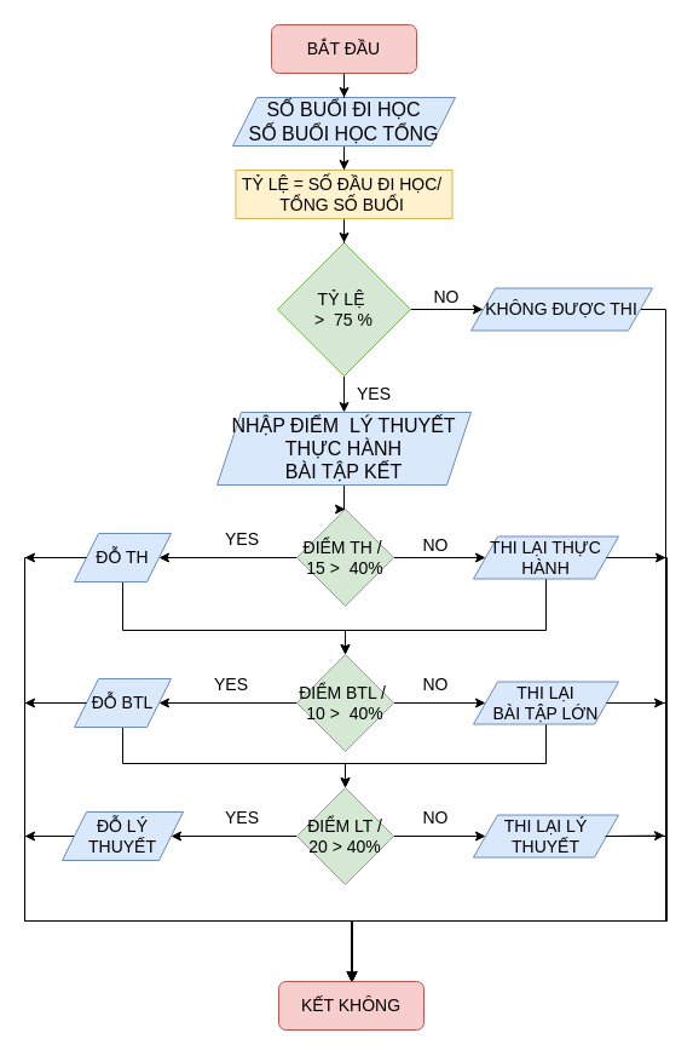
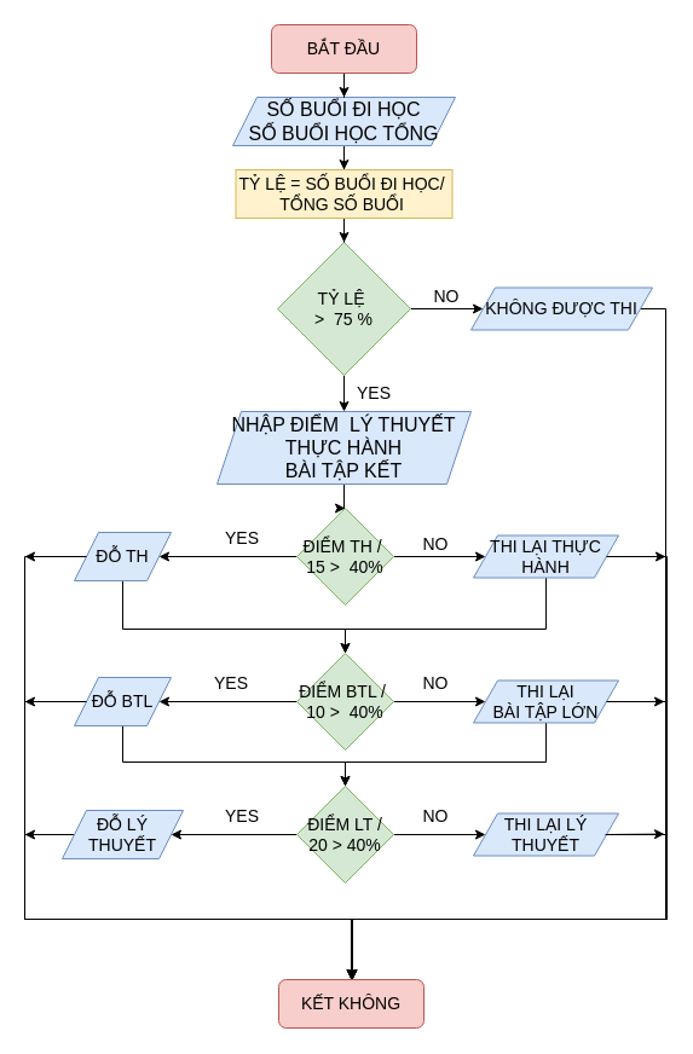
  <mxCell id="0" />
  <mxCell id="1" parent="0" />
  <mxCell id="2" value="" style="edgeStyle=orthogonalEdgeStyle;rounded=0;orthogonalLoop=1;jettySize=auto;html=1;fontSize=14;" edge="1" parent="1" source="3" target="40"><mxGeometry relative="1" as="geometry" /></mxCell>
  <mxCell id="3" value="&lt;font size=&quot;3&quot;&gt;SỐ BUỔI ĐI HỌC&lt;br&gt;SỐ BUỔI HỌC TỔNG&lt;br&gt;&lt;/font&gt;" style="shape=parallelogram;perimeter=parallelogramPerimeter;whiteSpace=wrap;html=1;fixedSize=1;fillColor=#dae8fc;strokeColor=#6c8ebf;" vertex="1" parent="1"><mxGeometry x="192" y="80" width="184" height="40" as="geometry" /></mxCell>
  <mxCell id="4" value="" style="edgeStyle=orthogonalEdgeStyle;rounded=0;orthogonalLoop=1;jettySize=auto;html=1;fontSize=14;" edge="1" parent="1" source="6" target="8"><mxGeometry relative="1" as="geometry" /></mxCell>
  <mxCell id="5" value="" style="edgeStyle=orthogonalEdgeStyle;rounded=0;orthogonalLoop=1;jettySize=auto;html=1;fontSize=14;" edge="1" parent="1" source="6" target="10"><mxGeometry relative="1" as="geometry" /></mxCell>
  <mxCell id="6" value="TỶ LỆ&amp;nbsp;&lt;br&gt;&amp;gt;&amp;nbsp; 75 %" style="rhombus;whiteSpace=wrap;html=1;fontSize=14;direction=south;fillColor=#d5e8d4;strokeColor=#82b366;" vertex="1" parent="1"><mxGeometry x="229" y="200" width="110" height="110" as="geometry" /></mxCell>
  <mxCell id="7" style="edgeStyle=orthogonalEdgeStyle;rounded=0;orthogonalLoop=1;jettySize=auto;html=1;fontSize=14;entryX=0.5;entryY=0;entryDx=0;entryDy=0;" edge="1" parent="1" source="8" target="19"><mxGeometry relative="1" as="geometry"><mxPoint x="290" y="951" as="targetPoint" /><Array as="points"><mxPoint x="550" y="255" /><mxPoint x="550" y="760" /><mxPoint x="290" y="760" /></Array></mxGeometry></mxCell>
  <mxCell id="8" value="KHÔNG ĐƯỢC THI" style="shape=parallelogram;perimeter=parallelogramPerimeter;whiteSpace=wrap;html=1;fixedSize=1;fontSize=14;fillColor=#dae8fc;strokeColor=#6c8ebf;" vertex="1" parent="1"><mxGeometry x="389" y="237.5" width="150" height="35" as="geometry" /></mxCell>
  <mxCell id="9" value="" style="edgeStyle=orthogonalEdgeStyle;rounded=0;orthogonalLoop=1;jettySize=auto;html=1;fontSize=14;" edge="1" parent="1" source="10" target="13"><mxGeometry relative="1" as="geometry" /></mxCell>
  <mxCell id="10" value="&lt;font size=&quot;3&quot;&gt;NHẬP ĐIỂM&amp;nbsp; LÝ THUYẾT&lt;br&gt;THỰC HÀNH&lt;br&gt;BÀI TẬP KẾT&lt;br&gt;&lt;/font&gt;" style="shape=parallelogram;perimeter=parallelogramPerimeter;whiteSpace=wrap;html=1;fixedSize=1;fillColor=#dae8fc;strokeColor=#6c8ebf;" vertex="1" parent="1"><mxGeometry x="179" y="340" width="210" height="60" as="geometry" /></mxCell>
  <mxCell id="11" value="" style="edgeStyle=orthogonalEdgeStyle;rounded=0;orthogonalLoop=1;jettySize=auto;html=1;fontSize=14;" edge="1" parent="1" source="13" target="24"><mxGeometry relative="1" as="geometry" /></mxCell>
  <mxCell id="12" value="" style="edgeStyle=orthogonalEdgeStyle;rounded=0;orthogonalLoop=1;jettySize=auto;html=1;fontSize=14;" edge="1" parent="1" source="13" target="32"><mxGeometry relative="1" as="geometry" /></mxCell>
  <mxCell id="13" value="ĐIỂM TH /&amp;nbsp; 15 &amp;gt;&amp;nbsp; 40%" style="rhombus;whiteSpace=wrap;html=1;fontSize=14;fillColor=#d5e8d4;strokeColor=#82b366;" vertex="1" parent="1"><mxGeometry x="245" y="420" width="80" height="80" as="geometry" /></mxCell>
  <mxCell id="14" value="" style="edgeStyle=orthogonalEdgeStyle;rounded=0;orthogonalLoop=1;jettySize=auto;html=1;fontSize=14;" edge="1" parent="1" source="16" target="21"><mxGeometry relative="1" as="geometry" /></mxCell>
  <mxCell id="15" value="" style="edgeStyle=orthogonalEdgeStyle;rounded=0;orthogonalLoop=1;jettySize=auto;html=1;fontSize=14;" edge="1" parent="1" source="16" target="29"><mxGeometry relative="1" as="geometry" /></mxCell>
  <mxCell id="16" value="ĐIỂM LT / 20 &amp;gt; 40%" style="rhombus;whiteSpace=wrap;html=1;fontSize=14;fillColor=#d5e8d4;strokeColor=#82b366;" vertex="1" parent="1"><mxGeometry x="245" y="650" width="80" height="80" as="geometry" /></mxCell>
  <mxCell id="17" value="" style="edgeStyle=orthogonalEdgeStyle;rounded=0;orthogonalLoop=1;jettySize=auto;html=1;fontSize=14;entryX=0.5;entryY=0;entryDx=0;entryDy=0;" edge="1" parent="1" source="18" target="3"><mxGeometry relative="1" as="geometry" /></mxCell>
  <mxCell id="18" value="BẮT ĐẦU" style="rounded=1;whiteSpace=wrap;html=1;fontSize=14;fillColor=#f8cecc;strokeColor=#b85450;" vertex="1" parent="1"><mxGeometry x="224" width="120" height="40" as="geometry" y="20" /></mxCell>
  <mxCell id="19" value="KẾT KHÔNG" style="rounded=1;whiteSpace=wrap;html=1;fontSize=14;fillColor=#f8cecc;strokeColor=#b85450;" vertex="1" parent="1"><mxGeometry x="230" y="810" width="120" height="40" as="geometry" /></mxCell>
  <mxCell id="20" style="edgeStyle=orthogonalEdgeStyle;rounded=0;orthogonalLoop=1;jettySize=auto;html=1;fontSize=14;" edge="1" parent="1" source="21"><mxGeometry relative="1" as="geometry"><mxPoint x="291" y="810" as="targetPoint" /><Array as="points"><mxPoint x="551" y="690" /><mxPoint x="551" y="760" /><mxPoint x="291" y="760" /></Array></mxGeometry></mxCell>
  <mxCell id="21" value="THI LẠI LÝ THUYẾT" style="shape=parallelogram;perimeter=parallelogramPerimeter;whiteSpace=wrap;html=1;fixedSize=1;fontSize=14;fillColor=#dae8fc;strokeColor=#6c8ebf;" vertex="1" parent="1"><mxGeometry x="391" y="672.5" width="120" height="35" as="geometry" /></mxCell>
  <mxCell id="22" style="edgeStyle=orthogonalEdgeStyle;rounded=0;orthogonalLoop=1;jettySize=auto;html=1;fontSize=14;" edge="1" parent="1" source="24"><mxGeometry relative="1" as="geometry"><mxPoint x="291" y="810" as="targetPoint" /><Array as="points"><mxPoint x="551" y="460" /><mxPoint x="551" y="760" /><mxPoint x="291" y="760" /></Array></mxGeometry></mxCell>
  <mxCell id="23" style="edgeStyle=orthogonalEdgeStyle;rounded=0;orthogonalLoop=1;jettySize=auto;html=1;entryX=0.5;entryY=0;entryDx=0;entryDy=0;fontSize=14;" edge="1" parent="1" source="24" target="46"><mxGeometry relative="1" as="geometry"><Array as="points"><mxPoint x="451" y="520" /><mxPoint x="285" y="520" /></Array></mxGeometry></mxCell>
  <mxCell id="24" value="THI LẠI THỰC HÀNH" style="shape=parallelogram;perimeter=parallelogramPerimeter;whiteSpace=wrap;html=1;fixedSize=1;fontSize=14;fillColor=#dae8fc;strokeColor=#6c8ebf;" vertex="1" parent="1"><mxGeometry x="391" y="442.5" width="120" height="35" as="geometry" /></mxCell>
  <mxCell id="25" style="edgeStyle=orthogonalEdgeStyle;rounded=0;orthogonalLoop=1;jettySize=auto;html=1;fontSize=14;entryX=0.506;entryY=-0.003;entryDx=0;entryDy=0;entryPerimeter=0;" edge="1" parent="1" source="27" target="19"><mxGeometry relative="1" as="geometry"><mxPoint x="291" y="800" as="targetPoint" /><Array as="points"><mxPoint x="20" y="580" /><mxPoint x="20" y="760" /><mxPoint x="291" y="760" /></Array></mxGeometry></mxCell>
  <mxCell id="26" style="edgeStyle=orthogonalEdgeStyle;rounded=0;orthogonalLoop=1;jettySize=auto;html=1;entryX=0.5;entryY=0;entryDx=0;entryDy=0;fontSize=14;" edge="1" parent="1" source="27" target="16"><mxGeometry relative="1" as="geometry"><Array as="points"><mxPoint x="101" y="630" /><mxPoint x="285" y="630" /></Array></mxGeometry></mxCell>
  <mxCell id="27" value="ĐỖ BTL" style="shape=parallelogram;perimeter=parallelogramPerimeter;whiteSpace=wrap;html=1;fixedSize=1;fontSize=14;fillColor=#dae8fc;strokeColor=#6c8ebf;" vertex="1" parent="1"><mxGeometry x="61" y="560" width="80" height="40" as="geometry" /></mxCell>
  <mxCell id="28" style="edgeStyle=orthogonalEdgeStyle;rounded=0;orthogonalLoop=1;jettySize=auto;html=1;fontSize=14;entryX=0.5;entryY=0;entryDx=0;entryDy=0;" edge="1" parent="1" source="29" target="19"><mxGeometry relative="1" as="geometry"><mxPoint x="310" y="800" as="targetPoint" /><Array as="points"><mxPoint x="20" y="690" /><mxPoint x="20" y="760" /><mxPoint x="291" y="760" /><mxPoint x="291" y="800" /><mxPoint x="290" y="800" /></Array></mxGeometry></mxCell>
  <mxCell id="29" value="ĐỖ LÝ THUYẾT" style="shape=parallelogram;perimeter=parallelogramPerimeter;whiteSpace=wrap;html=1;fixedSize=1;fontSize=14;fillColor=#dae8fc;strokeColor=#6c8ebf;" vertex="1" parent="1"><mxGeometry x="51" y="670" width="100" height="40" as="geometry" /></mxCell>
  <mxCell id="30" style="edgeStyle=orthogonalEdgeStyle;rounded=0;orthogonalLoop=1;jettySize=auto;html=1;fontSize=14;" edge="1" parent="1" source="32"><mxGeometry relative="1" as="geometry"><mxPoint x="291" y="810" as="targetPoint" /><Array as="points"><mxPoint x="20" y="460" /><mxPoint x="20" y="760" /><mxPoint x="291" y="760" /></Array></mxGeometry></mxCell>
  <mxCell id="31" style="edgeStyle=orthogonalEdgeStyle;rounded=0;orthogonalLoop=1;jettySize=auto;html=1;fontSize=14;" edge="1" parent="1" source="32" target="46"><mxGeometry relative="1" as="geometry"><Array as="points"><mxPoint x="101" y="520" /><mxPoint x="285" y="520" /></Array></mxGeometry></mxCell>
  <mxCell id="32" value="ĐỖ TH" style="shape=parallelogram;perimeter=parallelogramPerimeter;whiteSpace=wrap;html=1;fixedSize=1;fontSize=14;fillColor=#dae8fc;strokeColor=#6c8ebf;" vertex="1" parent="1"><mxGeometry x="61" y="440" width="80" height="40" as="geometry" /></mxCell>
  <mxCell id="33" value="NO" style="text;html=1;strokeColor=none;fillColor=none;align=center;verticalAlign=middle;whiteSpace=wrap;rounded=0;fontSize=14;" vertex="1" parent="1"><mxGeometry x="339" y="230" width="60" height="30" as="geometry" /></mxCell>
  <mxCell id="34" value="YES" style="text;html=1;strokeColor=none;fillColor=none;align=center;verticalAlign=middle;whiteSpace=wrap;rounded=0;fontSize=14;" vertex="1" parent="1"><mxGeometry x="279" y="310" width="60" height="30" as="geometry" /></mxCell>
  <mxCell id="35" value="NO" style="text;html=1;strokeColor=none;fillColor=none;align=center;verticalAlign=middle;whiteSpace=wrap;rounded=0;fontSize=14;" vertex="1" parent="1"><mxGeometry x="330" y="550" width="60" height="30" as="geometry" /></mxCell>
  <mxCell id="36" value="NO" style="text;html=1;strokeColor=none;fillColor=none;align=center;verticalAlign=middle;whiteSpace=wrap;rounded=0;fontSize=14;" vertex="1" parent="1"><mxGeometry x="330" y="435" width="60" height="30" as="geometry" /></mxCell>
  <mxCell id="37" value="YES" style="text;html=1;strokeColor=none;fillColor=none;align=center;verticalAlign=middle;whiteSpace=wrap;rounded=0;fontSize=14;" vertex="1" parent="1"><mxGeometry x="170" y="430" width="60" height="30" as="geometry" /></mxCell>
  <mxCell id="38" value="YES" style="text;html=1;strokeColor=none;fillColor=none;align=center;verticalAlign=middle;whiteSpace=wrap;rounded=0;fontSize=14;" vertex="1" parent="1"><mxGeometry x="161" y="550" width="60" height="30" as="geometry" /></mxCell>
  <mxCell id="39" value="" style="edgeStyle=orthogonalEdgeStyle;rounded=0;orthogonalLoop=1;jettySize=auto;html=1;fontSize=14;" edge="1" parent="1" source="40" target="6"><mxGeometry relative="1" as="geometry" /></mxCell>
- <mxCell id="40" value="&lt;span style=&quot;&quot;&gt;TỶ LỆ = SỐ ĐẦU ĐI HỌC/&amp;nbsp; &lt;br&gt;TỔNG SỐ BUỔI&amp;nbsp;&lt;/span&gt;" style="rounded=0;whiteSpace=wrap;html=1;fontSize=14;fillColor=#fff2cc;strokeColor=#d6b656;" vertex="1" parent="1"><mxGeometry x="194.5" y="140" width="179" height="40" as="geometry" /></mxCell>
+ <mxCell id="40" value="&lt;span style=&quot;&quot;&gt;TỶ LỆ = SỐ BUỔI ĐI HỌC/&amp;nbsp; &lt;br&gt;TỔNG SỐ BUỔI&amp;nbsp;&lt;/span&gt;" style="rounded=0;whiteSpace=wrap;html=1;fontSize=14;fillColor=#fff2cc;strokeColor=#d6b656;" vertex="1" parent="1"><mxGeometry x="194.5" y="140" width="179" height="40" as="geometry" /></mxCell>
  <mxCell id="41" style="edgeStyle=orthogonalEdgeStyle;rounded=0;orthogonalLoop=1;jettySize=auto;html=1;fontSize=14;entryX=0.5;entryY=0;entryDx=0;entryDy=0;" edge="1" parent="1" source="43" target="19"><mxGeometry relative="1" as="geometry"><mxPoint x="291" y="800" as="targetPoint" /><Array as="points"><mxPoint x="551" y="580" /><mxPoint x="551" y="760" /><mxPoint x="291" y="760" /><mxPoint x="291" y="800" /><mxPoint x="290" y="800" /></Array></mxGeometry></mxCell>
  <mxCell id="42" style="edgeStyle=orthogonalEdgeStyle;rounded=0;orthogonalLoop=1;jettySize=auto;html=1;fontSize=14;" edge="1" parent="1" source="43" target="16"><mxGeometry relative="1" as="geometry"><Array as="points"><mxPoint x="451" y="630" /><mxPoint x="285" y="630" /></Array></mxGeometry></mxCell>
  <mxCell id="43" value="THI LẠI&lt;br&gt;BÀI TẬP LỚN" style="shape=parallelogram;perimeter=parallelogramPerimeter;whiteSpace=wrap;html=1;fixedSize=1;fontSize=14;fillColor=#dae8fc;strokeColor=#6c8ebf;" vertex="1" parent="1"><mxGeometry x="391" y="562.5" width="120" height="35" as="geometry" /></mxCell>
  <mxCell id="44" value="" style="edgeStyle=orthogonalEdgeStyle;rounded=0;orthogonalLoop=1;jettySize=auto;html=1;fontSize=14;" edge="1" parent="1" source="46" target="27"><mxGeometry relative="1" as="geometry" /></mxCell>
  <mxCell id="45" value="" style="edgeStyle=orthogonalEdgeStyle;rounded=0;orthogonalLoop=1;jettySize=auto;html=1;fontSize=14;" edge="1" parent="1" source="46" target="43"><mxGeometry relative="1" as="geometry" /></mxCell>
  <mxCell id="46" value="ĐIỂM BTL /&amp;nbsp;&lt;br&gt;10 &amp;gt;&amp;nbsp; 40%" style="rhombus;whiteSpace=wrap;html=1;fontSize=14;fillColor=#d5e8d4;strokeColor=#82b366;" vertex="1" parent="1"><mxGeometry x="245" y="540" width="80" height="80" as="geometry" /></mxCell>
  <mxCell id="47" value="YES" style="text;html=1;strokeColor=none;fillColor=none;align=center;verticalAlign=middle;whiteSpace=wrap;rounded=0;fontSize=14;" vertex="1" parent="1"><mxGeometry x="170" y="660" width="60" height="30" as="geometry" /></mxCell>
  <mxCell id="48" value="NO" style="text;html=1;strokeColor=none;fillColor=none;align=center;verticalAlign=middle;whiteSpace=wrap;rounded=0;fontSize=14;" vertex="1" parent="1"><mxGeometry x="330" y="660" width="60" height="30" as="geometry" /></mxCell>
  <mxCell id="49" style="edgeStyle=orthogonalEdgeStyle;rounded=0;orthogonalLoop=1;jettySize=auto;html=1;exitX=0.5;exitY=1;exitDx=0;exitDy=0;fontSize=14;" edge="1" parent="1" source="8" target="8"><mxGeometry relative="1" as="geometry" /></mxCell>
  <mxCell id="50" value="" style="endArrow=classic;html=1;rounded=0;fontSize=14;exitX=0;exitY=0.5;exitDx=0;exitDy=0;" edge="1" parent="1" source="32"><mxGeometry width="50" height="50" relative="1" as="geometry"><mxPoint x="11" y="380" as="sourcePoint" /><mxPoint x="20" y="460" as="targetPoint" /></mxGeometry></mxCell>
  <mxCell id="51" value="" style="endArrow=classic;html=1;rounded=0;fontSize=14;exitX=0;exitY=0.5;exitDx=0;exitDy=0;" edge="1" parent="1" source="27"><mxGeometry width="50" height="50" relative="1" as="geometry"><mxPoint x="81" y="470" as="sourcePoint" /><mxPoint x="20" y="580" as="targetPoint" /></mxGeometry></mxCell>
  <mxCell id="52" value="" style="endArrow=classic;html=1;rounded=0;fontSize=14;" edge="1" parent="1"><mxGeometry width="50" height="50" relative="1" as="geometry"><mxPoint x="60" y="690" as="sourcePoint" /><mxPoint x="20" y="690" as="targetPoint" /></mxGeometry></mxCell>
  <mxCell id="53" value="" style="endArrow=classic;html=1;rounded=0;fontSize=14;exitX=1;exitY=0.5;exitDx=0;exitDy=0;" edge="1" parent="1" source="24"><mxGeometry width="50" height="50" relative="1" as="geometry"><mxPoint x="611" y="465" as="sourcePoint" /><mxPoint x="550" y="460" as="targetPoint" /></mxGeometry></mxCell>
  <mxCell id="54" value="" style="endArrow=classic;html=1;rounded=0;fontSize=14;" edge="1" parent="1" source="43"><mxGeometry width="50" height="50" relative="1" as="geometry"><mxPoint x="500" y="580" as="sourcePoint" /><mxPoint x="549" y="580" as="targetPoint" /></mxGeometry></mxCell>
  <mxCell id="55" value="" style="endArrow=classic;html=1;rounded=0;fontSize=14;" edge="1" parent="1"><mxGeometry width="50" height="50" relative="1" as="geometry"><mxPoint x="500" y="690" as="sourcePoint" /><mxPoint x="549" y="689.57" as="targetPoint" /></mxGeometry></mxCell>
